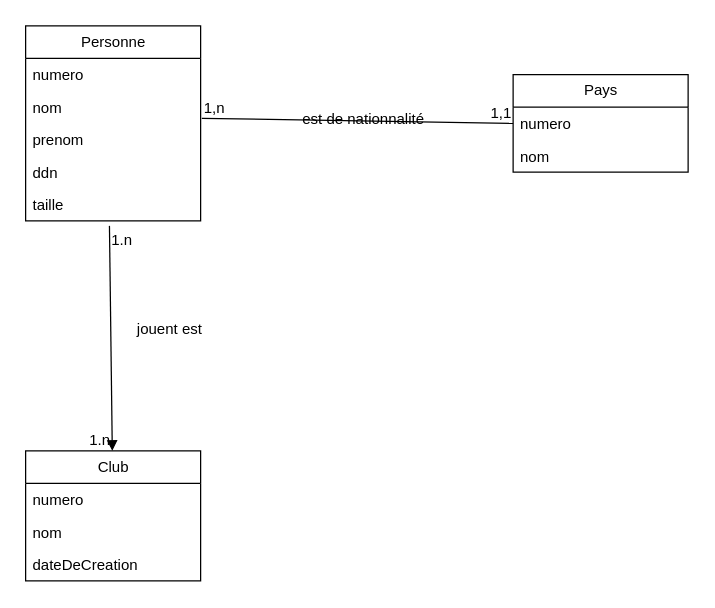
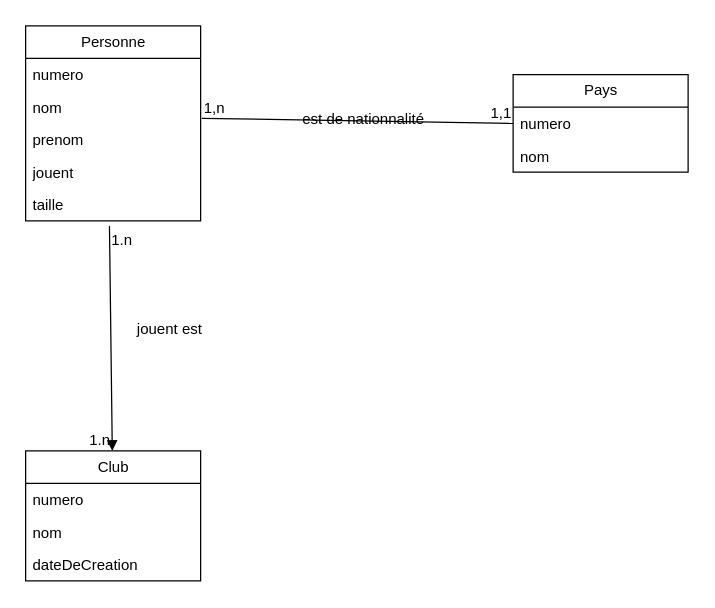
  <mxCell id="0" />
  <mxCell id="1" parent="0" />
  <mxCell id="2" value="Personne" style="swimlane;fontStyle=0;childLayout=stackLayout;horizontal=1;startSize=26;fillColor=none;horizontalStack=0;resizeParent=1;resizeParentMax=0;resizeLast=0;collapsible=1;marginBottom=0;html=1;" vertex="1" parent="1"><mxGeometry x="20" y="20" width="140" height="156" as="geometry" /></mxCell>
  <mxCell id="3" value="numero" style="text;strokeColor=none;fillColor=none;align=left;verticalAlign=top;spacingLeft=4;spacingRight=4;overflow=hidden;rotatable=0;points=[[0,0.5],[1,0.5]];portConstraint=eastwest;whiteSpace=wrap;html=1;" vertex="1" parent="2"><mxGeometry y="26" width="140" height="26" as="geometry" /></mxCell>
  <mxCell id="4" value="nom" style="text;strokeColor=none;fillColor=none;align=left;verticalAlign=top;spacingLeft=4;spacingRight=4;overflow=hidden;rotatable=0;points=[[0,0.5],[1,0.5]];portConstraint=eastwest;whiteSpace=wrap;html=1;" vertex="1" parent="2"><mxGeometry y="52" width="140" height="26" as="geometry" /></mxCell>
  <mxCell id="5" value="prenom" style="text;strokeColor=none;fillColor=none;align=left;verticalAlign=top;spacingLeft=4;spacingRight=4;overflow=hidden;rotatable=0;points=[[0,0.5],[1,0.5]];portConstraint=eastwest;whiteSpace=wrap;html=1;" vertex="1" parent="2"><mxGeometry y="78" width="140" height="26" as="geometry" /></mxCell>
- <mxCell id="6" value="ddn" style="text;strokeColor=none;fillColor=none;align=left;verticalAlign=top;spacingLeft=4;spacingRight=4;overflow=hidden;rotatable=0;points=[[0,0.5],[1,0.5]];portConstraint=eastwest;whiteSpace=wrap;html=1;" vertex="1" parent="2"><mxGeometry y="104" width="140" height="26" as="geometry" /></mxCell>
+ <mxCell id="6" value="jouent" style="text;strokeColor=none;fillColor=none;align=left;verticalAlign=top;spacingLeft=4;spacingRight=4;overflow=hidden;rotatable=0;points=[[0,0.5],[1,0.5]];portConstraint=eastwest;whiteSpace=wrap;html=1;" vertex="1" parent="2"><mxGeometry y="104" width="140" height="26" as="geometry" /></mxCell>
  <mxCell id="7" value="taille" style="text;strokeColor=none;fillColor=none;align=left;verticalAlign=top;spacingLeft=4;spacingRight=4;overflow=hidden;rotatable=0;points=[[0,0.5],[1,0.5]];portConstraint=eastwest;whiteSpace=wrap;html=1;" vertex="1" parent="2"><mxGeometry y="130" width="140" height="26" as="geometry" /></mxCell>
  <mxCell id="8" value="Club" style="swimlane;fontStyle=0;childLayout=stackLayout;horizontal=1;startSize=26;fillColor=none;horizontalStack=0;resizeParent=1;resizeParentMax=0;resizeLast=0;collapsible=1;marginBottom=0;html=1;" vertex="1" parent="1"><mxGeometry x="20" y="360" width="140" height="104" as="geometry" /></mxCell>
  <mxCell id="9" value="numero" style="text;strokeColor=none;fillColor=none;align=left;verticalAlign=top;spacingLeft=4;spacingRight=4;overflow=hidden;rotatable=0;points=[[0,0.5],[1,0.5]];portConstraint=eastwest;whiteSpace=wrap;html=1;" vertex="1" parent="8"><mxGeometry y="26" width="140" height="26" as="geometry" /></mxCell>
  <mxCell id="10" value="nom" style="text;strokeColor=none;fillColor=none;align=left;verticalAlign=top;spacingLeft=4;spacingRight=4;overflow=hidden;rotatable=0;points=[[0,0.5],[1,0.5]];portConstraint=eastwest;whiteSpace=wrap;html=1;" vertex="1" parent="8"><mxGeometry y="52" width="140" height="26" as="geometry" /></mxCell>
  <mxCell id="11" value="dateDeCreation&lt;div&gt;&lt;br&gt;&lt;/div&gt;" style="text;strokeColor=none;fillColor=none;align=left;verticalAlign=top;spacingLeft=4;spacingRight=4;overflow=hidden;rotatable=0;points=[[0,0.5],[1,0.5]];portConstraint=eastwest;whiteSpace=wrap;html=1;" vertex="1" parent="8"><mxGeometry y="78" width="140" height="26" as="geometry" /></mxCell>
  <mxCell id="12" value="Pays" style="swimlane;fontStyle=0;childLayout=stackLayout;horizontal=1;startSize=26;fillColor=none;horizontalStack=0;resizeParent=1;resizeParentMax=0;resizeLast=0;collapsible=1;marginBottom=0;html=1;" vertex="1" parent="1"><mxGeometry x="410" y="59" width="140" height="78" as="geometry" /></mxCell>
  <mxCell id="13" value="numero" style="text;strokeColor=none;fillColor=none;align=left;verticalAlign=top;spacingLeft=4;spacingRight=4;overflow=hidden;rotatable=0;points=[[0,0.5],[1,0.5]];portConstraint=eastwest;whiteSpace=wrap;html=1;" vertex="1" parent="12"><mxGeometry y="26" width="140" height="26" as="geometry" /></mxCell>
  <mxCell id="14" value="nom" style="text;strokeColor=none;fillColor=none;align=left;verticalAlign=top;spacingLeft=4;spacingRight=4;overflow=hidden;rotatable=0;points=[[0,0.5],[1,0.5]];portConstraint=eastwest;whiteSpace=wrap;html=1;" vertex="1" parent="12"><mxGeometry y="52" width="140" height="26" as="geometry" /></mxCell>
  <mxCell id="15" value="" style="endArrow=none;html=1;rounded=0;entryX=0;entryY=0.5;entryDx=0;entryDy=0;exitX=1.007;exitY=0.846;exitDx=0;exitDy=0;exitPerimeter=0;" edge="1" parent="1" source="4" target="13"><mxGeometry relative="1" as="geometry"><mxPoint x="170" y="97.5" as="sourcePoint" /><mxPoint x="330" y="97.5" as="targetPoint" /></mxGeometry></mxCell>
  <mxCell id="16" value="1,n" style="resizable=0;html=1;whiteSpace=wrap;align=left;verticalAlign=bottom;" connectable="0" vertex="1" parent="15"><mxGeometry x="-1" relative="1" as="geometry" /></mxCell>
  <mxCell id="17" value="1,1" style="resizable=0;html=1;whiteSpace=wrap;align=right;verticalAlign=bottom;" connectable="0" vertex="1" parent="15"><mxGeometry x="1" relative="1" as="geometry" /></mxCell>
  <mxCell id="18" value="est de nationnalité" style="text;html=1;align=center;verticalAlign=middle;resizable=0;points=[];autosize=1;strokeColor=none;fillColor=none;" vertex="1" parent="1"><mxGeometry x="230" y="80" width="120" height="30" as="geometry" /></mxCell>
  <mxCell id="19" value="" style="endArrow=block;html=1;rounded=0;exitX=0.479;exitY=1.154;exitDx=0;exitDy=0;exitPerimeter=0;" edge="1" parent="1" source="7" target="8"><mxGeometry relative="1" as="geometry"><mxPoint x="220" y="320" as="sourcePoint" /><mxPoint x="380" y="320" as="targetPoint" /></mxGeometry></mxCell>
  <mxCell id="20" value="1.n" style="resizable=0;html=1;whiteSpace=wrap;align=left;verticalAlign=bottom;" connectable="0" vertex="1" parent="19"><mxGeometry x="-1" relative="1" as="geometry"><mxPoint y="20" as="offset" /></mxGeometry></mxCell>
  <mxCell id="21" value="1.n" style="resizable=0;html=1;whiteSpace=wrap;align=right;verticalAlign=bottom;" connectable="0" vertex="1" parent="19"><mxGeometry x="1" relative="1" as="geometry" /></mxCell>
  <mxCell id="22" value="jouent est" style="text;html=1;align=center;verticalAlign=middle;resizable=0;points=[];autosize=1;strokeColor=none;fillColor=none;" vertex="1" parent="1"><mxGeometry x="90" y="248" width="90" height="30" as="geometry" /></mxCell>
